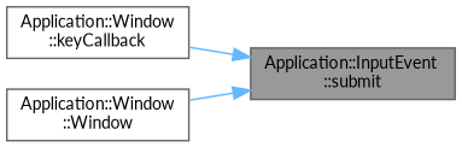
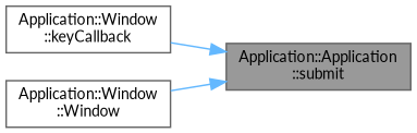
  digraph {
    fontname=Lato
    rankdir=RL
    node [color=grey40 fillcolor=white fontname=Lato fontsize=10 shape=box style=filled]
    edge [color=steelblue1 dir=back fontname=Lato fontsize=10 labelfontname=Helvetica labelfontsize=10 style=solid]
-   n1 [color=gray40 fillcolor=grey60 fontcolor=black height=0.2 label="Application::InputEvent\l::submit" width=0.4]
+   n1 [color=gray40 fillcolor=grey60 fontcolor=black height=0.2 label="Application::Application\l::submit" width=0.4]
    n2 [height=0.2 label="Application::Window\l::keyCallback" width=0.4]
    n3 [height=0.2 label="Application::Window\l::Window" width=0.4]
    n1 -> n2
    n1 -> n3
  }
